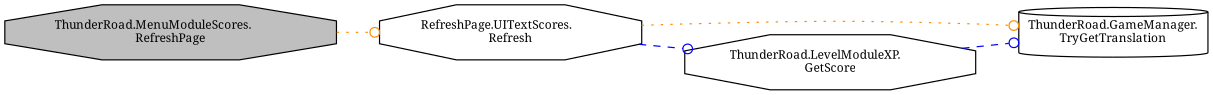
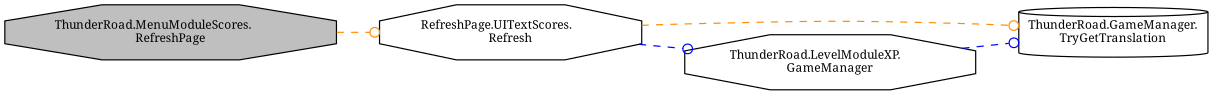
  digraph {
    fontname="Noto Serif"
    rankdir=LR
    node [color=black fillcolor=white fontname="Noto Serif" fontsize=10 shape=octagon style=filled]
    edge [arrowhead=odot color=darkorange fontname="Noto Serif" fontsize=10 labelfontname=Helvetica labelfontsize=10 style=dotted]
    n1 [fillcolor=grey75 fontcolor=black height=0.2 label="ThunderRoad.MenuModuleScores.\lRefreshPage" width=0.4]
    n2 [height=0.2 label="RefreshPage.UITextScores.\lRefresh" width=0.4]
    n3 [height=0.2 label="ThunderRoad.GameManager.\lTryGetTranslation" shape=cylinder width=0.4]
-   n4 [height=0.2 label="ThunderRoad.LevelModuleXP.\lGetScore" width=0.4]
-   n1 -> n2
-   n2 -> n3
+   n4 [height=0.2 label="ThunderRoad.LevelModuleXP.\lGameManager" width=0.4]
+   n1 -> n2 [style=dashed]
+   n2 -> n3 [style=dashed]
    n2 -> n4 [color=blue style=dashed]
    n4 -> n3 [color=blue style=dashed]
  }
